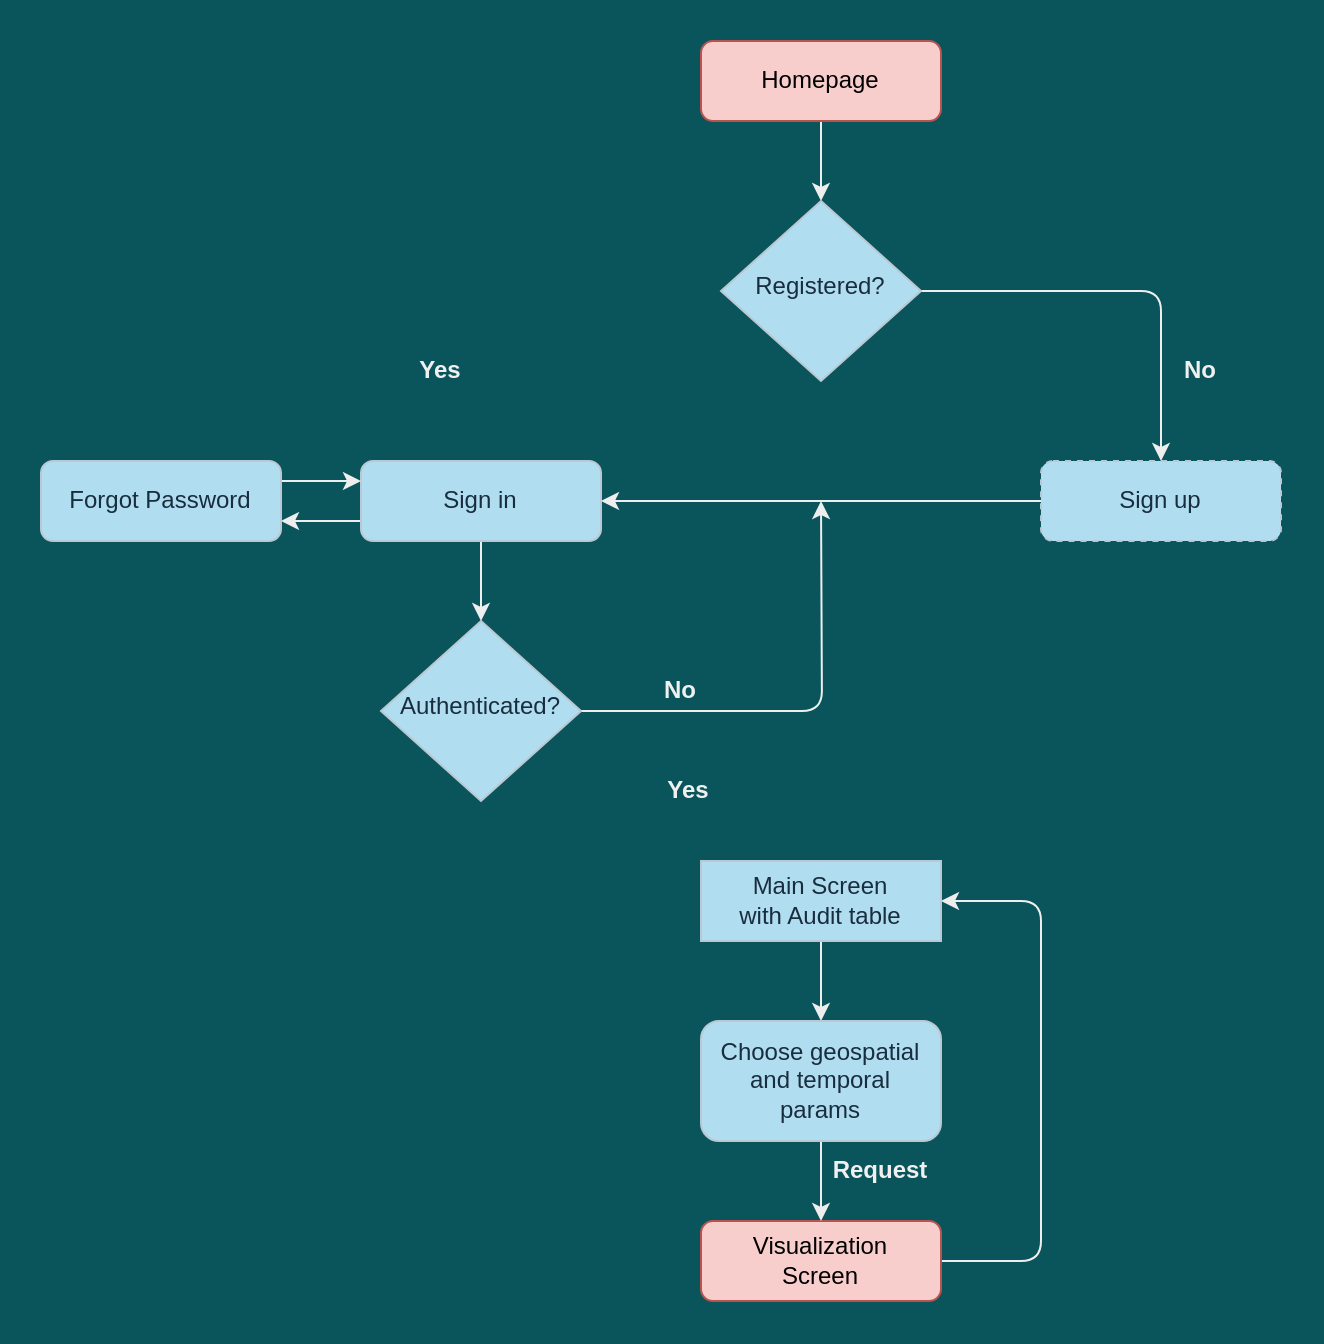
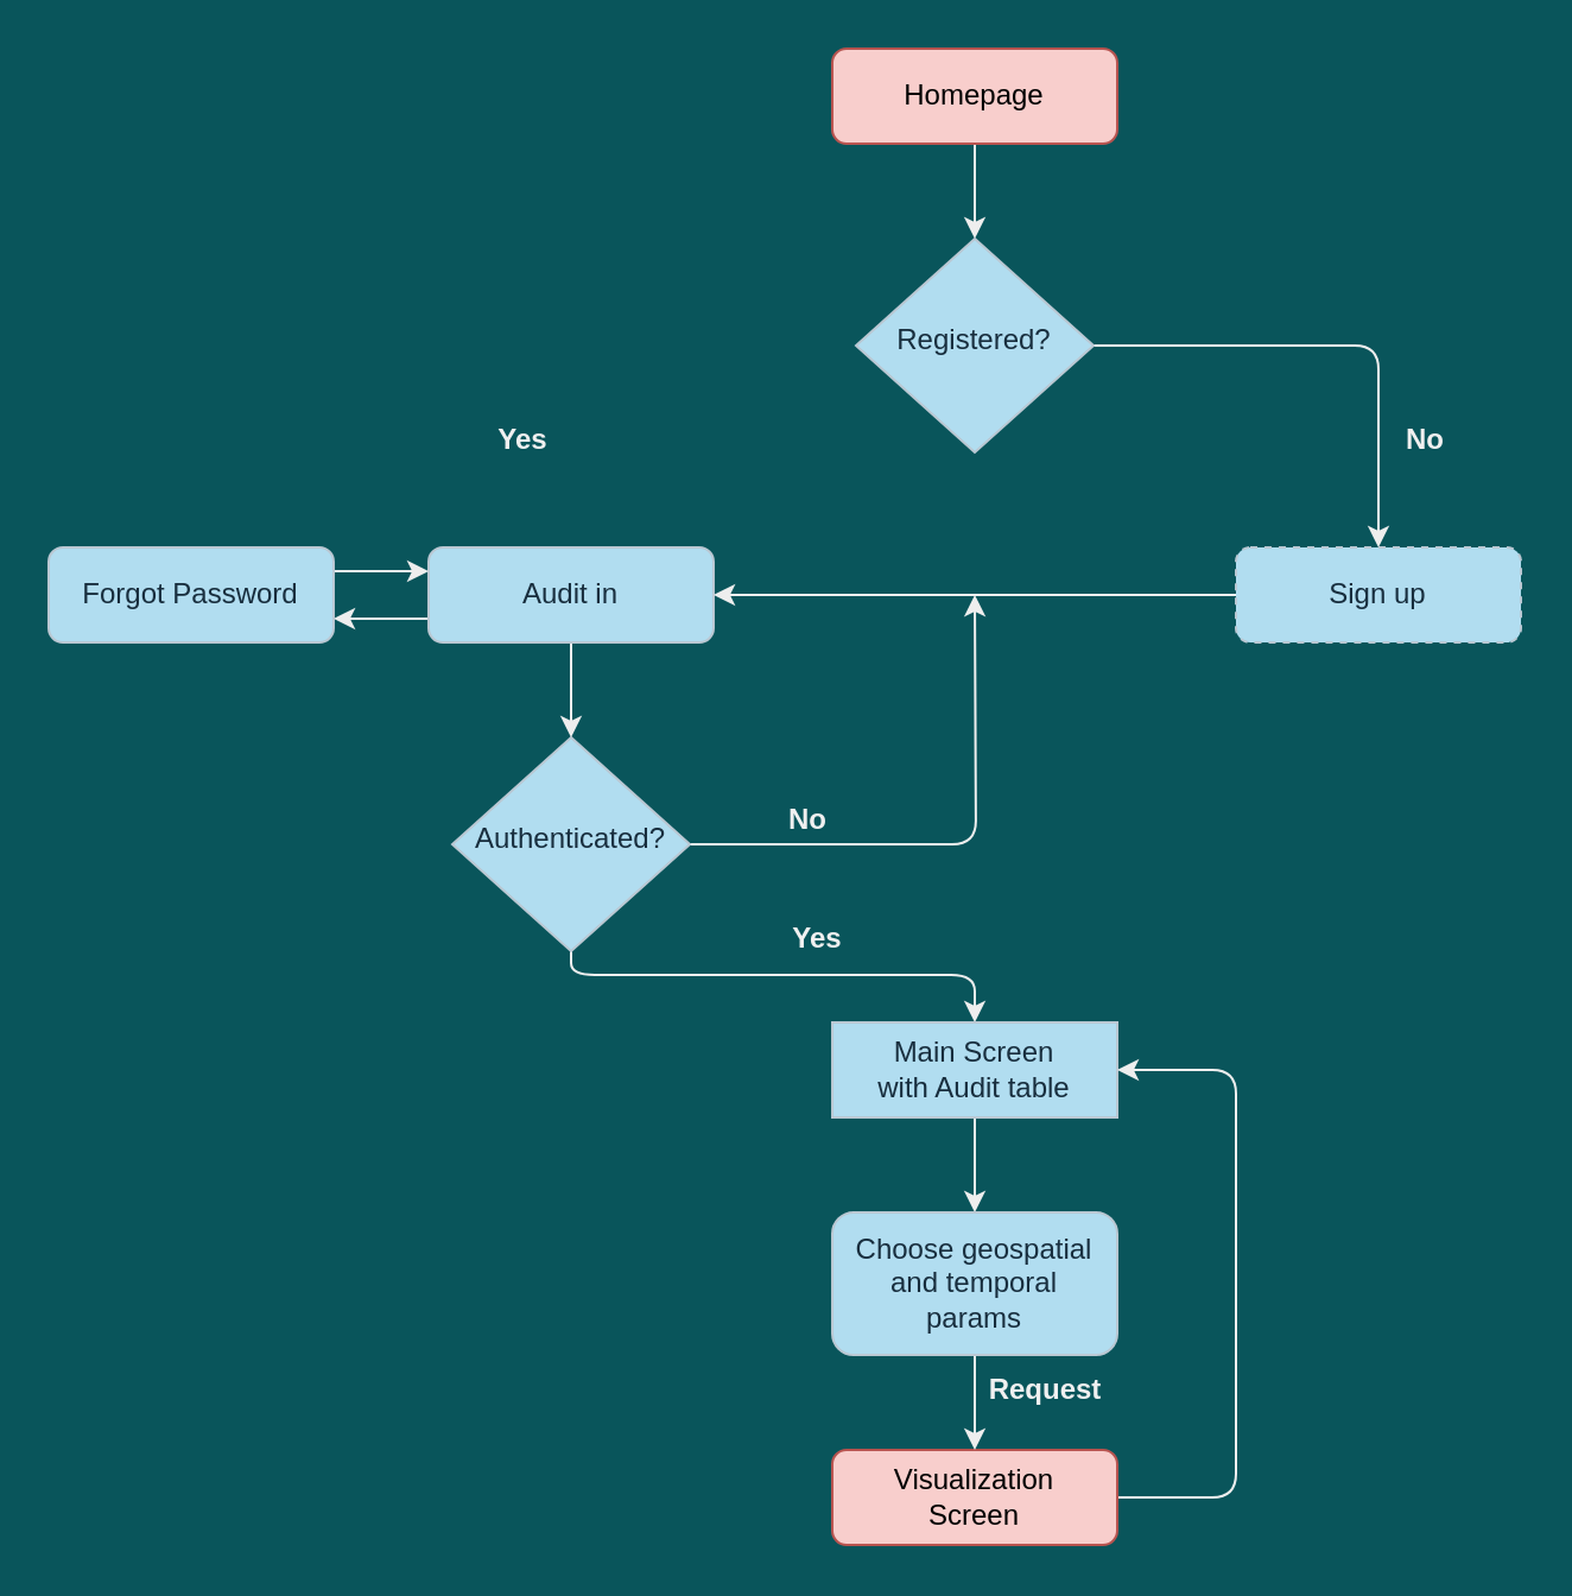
  <mxCell id="0" />
  <mxCell id="1" parent="0" />
  <mxCell id="2" style="edgeStyle=orthogonalEdgeStyle;curved=0;rounded=1;sketch=0;orthogonalLoop=1;jettySize=auto;html=1;exitX=1;exitY=0.5;exitDx=0;exitDy=0;fontColor=#F0F0F0;strokeColor=#EEEEEE;" edge="1" parent="1" source="4"><mxGeometry relative="1" as="geometry"><mxPoint x="410" y="250" as="targetPoint" /></mxGeometry></mxCell>
+ <mxCell id="3" style="edgeStyle=orthogonalEdgeStyle;curved=0;rounded=1;sketch=0;orthogonalLoop=1;jettySize=auto;html=1;exitX=0.5;exitY=1;exitDx=0;exitDy=0;fontColor=#F0F0F0;strokeColor=#EEEEEE;" edge="1" parent="1" source="4" target="9"><mxGeometry relative="1" as="geometry"><Array as="points"><mxPoint x="240" y="410" /><mxPoint x="410" y="410" /></Array></mxGeometry></mxCell>
  <mxCell id="4" value="Authenticated?" style="rhombus;whiteSpace=wrap;html=1;shadow=0;fontFamily=Helvetica;fontSize=12;align=center;strokeWidth=1;spacing=6;spacingTop=-4;fillColor=#B1DDF0;strokeColor=#BAC8D3;fontColor=#182E3E;" parent="1" vertex="1"><mxGeometry x="190" y="310" width="100" height="90" as="geometry" /></mxCell>
  <mxCell id="5" value="" style="edgeStyle=orthogonalEdgeStyle;rounded=0;orthogonalLoop=1;jettySize=auto;html=1;labelBackgroundColor=#09555B;strokeColor=#EEEEEE;fontColor=#FFFFFF;" edge="1" parent="1" source="7" target="4"><mxGeometry relative="1" as="geometry" /></mxCell>
  <mxCell id="6" style="edgeStyle=orthogonalEdgeStyle;curved=0;rounded=1;sketch=0;orthogonalLoop=1;jettySize=auto;html=1;exitX=0;exitY=0.75;exitDx=0;exitDy=0;entryX=1;entryY=0.75;entryDx=0;entryDy=0;fontColor=#F0F0F0;strokeColor=#EEEEEE;" edge="1" parent="1" source="7" target="15"><mxGeometry relative="1" as="geometry" /></mxCell>
- <mxCell id="7" value="Sign in" style="rounded=1;whiteSpace=wrap;html=1;fontSize=12;glass=0;strokeWidth=1;shadow=0;fillColor=#B1DDF0;strokeColor=#BAC8D3;fontColor=#182E3E;" parent="1" vertex="1"><mxGeometry x="180" y="230" width="120" height="40" as="geometry" /></mxCell>
+ <mxCell id="7" value="Audit in" style="rounded=1;whiteSpace=wrap;html=1;fontSize=12;glass=0;strokeWidth=1;shadow=0;fillColor=#B1DDF0;strokeColor=#BAC8D3;fontColor=#182E3E;" parent="1" vertex="1"><mxGeometry x="180" y="230" width="120" height="40" as="geometry" /></mxCell>
  <mxCell id="8" style="edgeStyle=orthogonalEdgeStyle;curved=0;rounded=1;sketch=0;orthogonalLoop=1;jettySize=auto;html=1;exitX=0.5;exitY=1;exitDx=0;exitDy=0;entryX=0.5;entryY=0;entryDx=0;entryDy=0;fontColor=#F0F0F0;strokeColor=#EEEEEE;" edge="1" parent="1" source="9" target="24"><mxGeometry relative="1" as="geometry" /></mxCell>
  <mxCell id="9" value="Main Screen&lt;br&gt;with Audit table" style="whiteSpace=wrap;html=1;fontSize=12;glass=0;strokeWidth=1;shadow=0;fillColor=#B1DDF0;strokeColor=#BAC8D3;fontColor=#182E3E;rounded=0;" parent="1" vertex="1"><mxGeometry x="350" y="430" width="120" height="40" as="geometry" /></mxCell>
  <mxCell id="10" style="edgeStyle=orthogonalEdgeStyle;rounded=0;orthogonalLoop=1;jettySize=auto;html=1;exitX=0;exitY=0.5;exitDx=0;exitDy=0;labelBackgroundColor=#09555B;strokeColor=#EEEEEE;fontColor=#FFFFFF;entryX=1;entryY=0.5;entryDx=0;entryDy=0;" edge="1" parent="1" source="11" target="7"><mxGeometry relative="1" as="geometry"><mxPoint x="410" y="250" as="targetPoint" /></mxGeometry></mxCell>
  <mxCell id="11" value="Sign up" style="rounded=1;whiteSpace=wrap;html=1;fontSize=12;glass=0;strokeWidth=1;shadow=0;fillColor=#B1DDF0;strokeColor=#BAC8D3;fontColor=#182E3E;dashed=1;" vertex="1" parent="1"><mxGeometry x="520" y="230" width="120" height="40" as="geometry" /></mxCell>
  <mxCell id="12" value="No" style="text;html=1;strokeColor=none;fillColor=none;align=center;verticalAlign=middle;whiteSpace=wrap;rounded=0;fontColor=#F0F0F0;fontStyle=1" vertex="1" parent="1"><mxGeometry x="310" y="330" width="60" height="30" as="geometry" /></mxCell>
  <mxCell id="13" value="No" style="text;html=1;strokeColor=none;fillColor=none;align=center;verticalAlign=middle;whiteSpace=wrap;rounded=0;fontColor=#F0F0F0;fontStyle=1" vertex="1" parent="1"><mxGeometry x="570" y="170" width="60" height="30" as="geometry" /></mxCell>
  <mxCell id="14" style="edgeStyle=orthogonalEdgeStyle;curved=0;rounded=1;sketch=0;orthogonalLoop=1;jettySize=auto;html=1;exitX=1;exitY=0.25;exitDx=0;exitDy=0;entryX=0;entryY=0.25;entryDx=0;entryDy=0;fontColor=#F0F0F0;strokeColor=#EEEEEE;" edge="1" parent="1" source="15" target="7"><mxGeometry relative="1" as="geometry" /></mxCell>
  <mxCell id="15" value="Forgot Password" style="rounded=1;whiteSpace=wrap;html=1;fontSize=12;glass=0;strokeWidth=1;shadow=0;fillColor=#B1DDF0;strokeColor=#BAC8D3;fontColor=#182E3E;" vertex="1" parent="1"><mxGeometry x="20" y="230" width="120" height="40" as="geometry" /></mxCell>
  <mxCell id="16" style="edgeStyle=orthogonalEdgeStyle;curved=0;rounded=1;sketch=0;orthogonalLoop=1;jettySize=auto;html=1;exitX=0.5;exitY=1;exitDx=0;exitDy=0;entryX=0.5;entryY=0;entryDx=0;entryDy=0;fontColor=#F0F0F0;strokeColor=#EEEEEE;" edge="1" parent="1" source="17" target="19"><mxGeometry relative="1" as="geometry" /></mxCell>
  <mxCell id="17" value="Homepage" style="rounded=1;whiteSpace=wrap;html=1;fontSize=12;glass=0;strokeWidth=1;shadow=0;fillColor=#f8cecc;strokeColor=#b85450;" vertex="1" parent="1"><mxGeometry x="350" y="20" width="120" height="40" as="geometry" /></mxCell>
  <mxCell id="18" style="edgeStyle=orthogonalEdgeStyle;curved=0;rounded=1;sketch=0;orthogonalLoop=1;jettySize=auto;html=1;exitX=1;exitY=0.5;exitDx=0;exitDy=0;entryX=0.5;entryY=0;entryDx=0;entryDy=0;fontColor=#F0F0F0;strokeColor=#EEEEEE;" edge="1" parent="1" source="19" target="11"><mxGeometry relative="1" as="geometry" /></mxCell>
  <mxCell id="19" value="Registered?" style="rhombus;whiteSpace=wrap;html=1;shadow=0;fontFamily=Helvetica;fontSize=12;align=center;strokeWidth=1;spacing=6;spacingTop=-4;fillColor=#B1DDF0;strokeColor=#BAC8D3;fontColor=#182E3E;" vertex="1" parent="1"><mxGeometry x="360" y="100" width="100" height="90" as="geometry" /></mxCell>
  <mxCell id="20" value="Yes" style="text;html=1;strokeColor=none;fillColor=none;align=center;verticalAlign=middle;whiteSpace=wrap;rounded=0;fontColor=#F0F0F0;fontStyle=1" vertex="1" parent="1"><mxGeometry x="190" y="170" width="60" height="30" as="geometry" /></mxCell>
  <mxCell id="21" style="edgeStyle=orthogonalEdgeStyle;curved=0;rounded=1;sketch=0;orthogonalLoop=1;jettySize=auto;html=1;exitX=1;exitY=0.5;exitDx=0;exitDy=0;entryX=1;entryY=0.5;entryDx=0;entryDy=0;fontColor=#F0F0F0;strokeColor=#EEEEEE;" edge="1" parent="1" source="22" target="9"><mxGeometry relative="1" as="geometry"><Array as="points"><mxPoint x="520" y="630" /><mxPoint x="520" y="450" /></Array></mxGeometry></mxCell>
  <mxCell id="22" value="Visualization&lt;br&gt;Screen" style="rounded=1;whiteSpace=wrap;html=1;fontSize=12;glass=0;strokeWidth=1;shadow=0;fillColor=#f8cecc;strokeColor=#b85450;" vertex="1" parent="1"><mxGeometry x="350" y="610" width="120" height="40" as="geometry" /></mxCell>
  <mxCell id="23" value="" style="edgeStyle=orthogonalEdgeStyle;curved=0;rounded=1;sketch=0;orthogonalLoop=1;jettySize=auto;html=1;fontColor=#F0F0F0;strokeColor=#EEEEEE;" edge="1" parent="1" source="24" target="22"><mxGeometry relative="1" as="geometry" /></mxCell>
  <mxCell id="24" value="Choose geospatial and temporal &lt;br&gt;params" style="rounded=1;whiteSpace=wrap;html=1;fontSize=12;glass=0;strokeWidth=1;shadow=0;fillColor=#B1DDF0;strokeColor=#BAC8D3;fontColor=#182E3E;" vertex="1" parent="1"><mxGeometry x="350" y="510" width="120" height="60" as="geometry" /></mxCell>
  <mxCell id="25" value="Yes" style="text;html=1;strokeColor=none;fillColor=none;align=center;verticalAlign=middle;whiteSpace=wrap;rounded=0;fontColor=#F0F0F0;fontStyle=1" vertex="1" parent="1"><mxGeometry x="314" y="380" width="60" height="30" as="geometry" /></mxCell>
  <mxCell id="26" value="Request" style="text;html=1;strokeColor=none;fillColor=none;align=center;verticalAlign=middle;whiteSpace=wrap;rounded=0;fontColor=#F0F0F0;fontStyle=1" vertex="1" parent="1"><mxGeometry x="410" y="570" width="60" height="30" as="geometry" /></mxCell>
